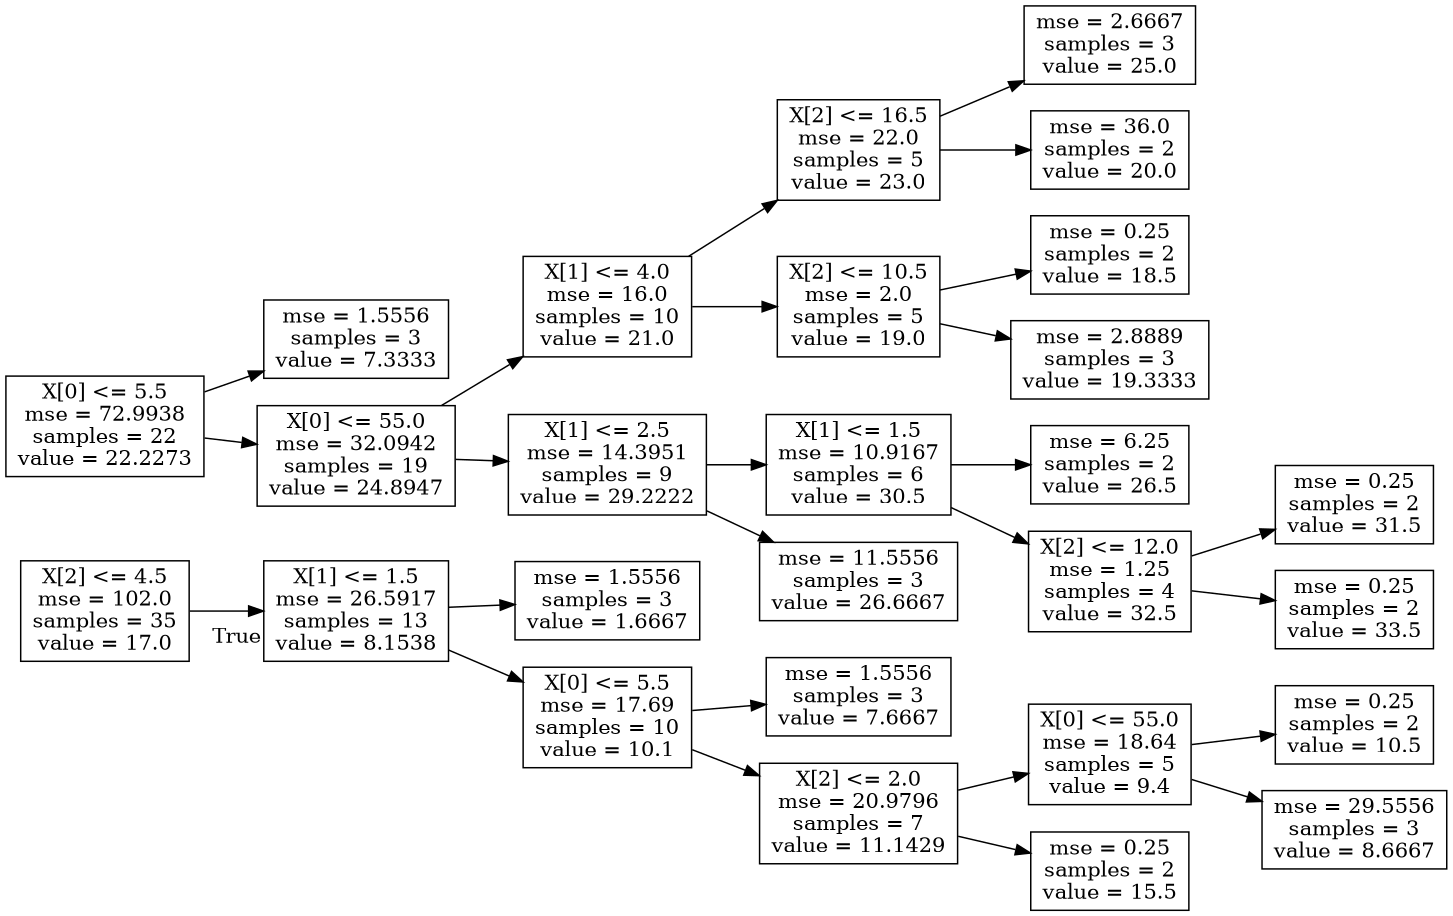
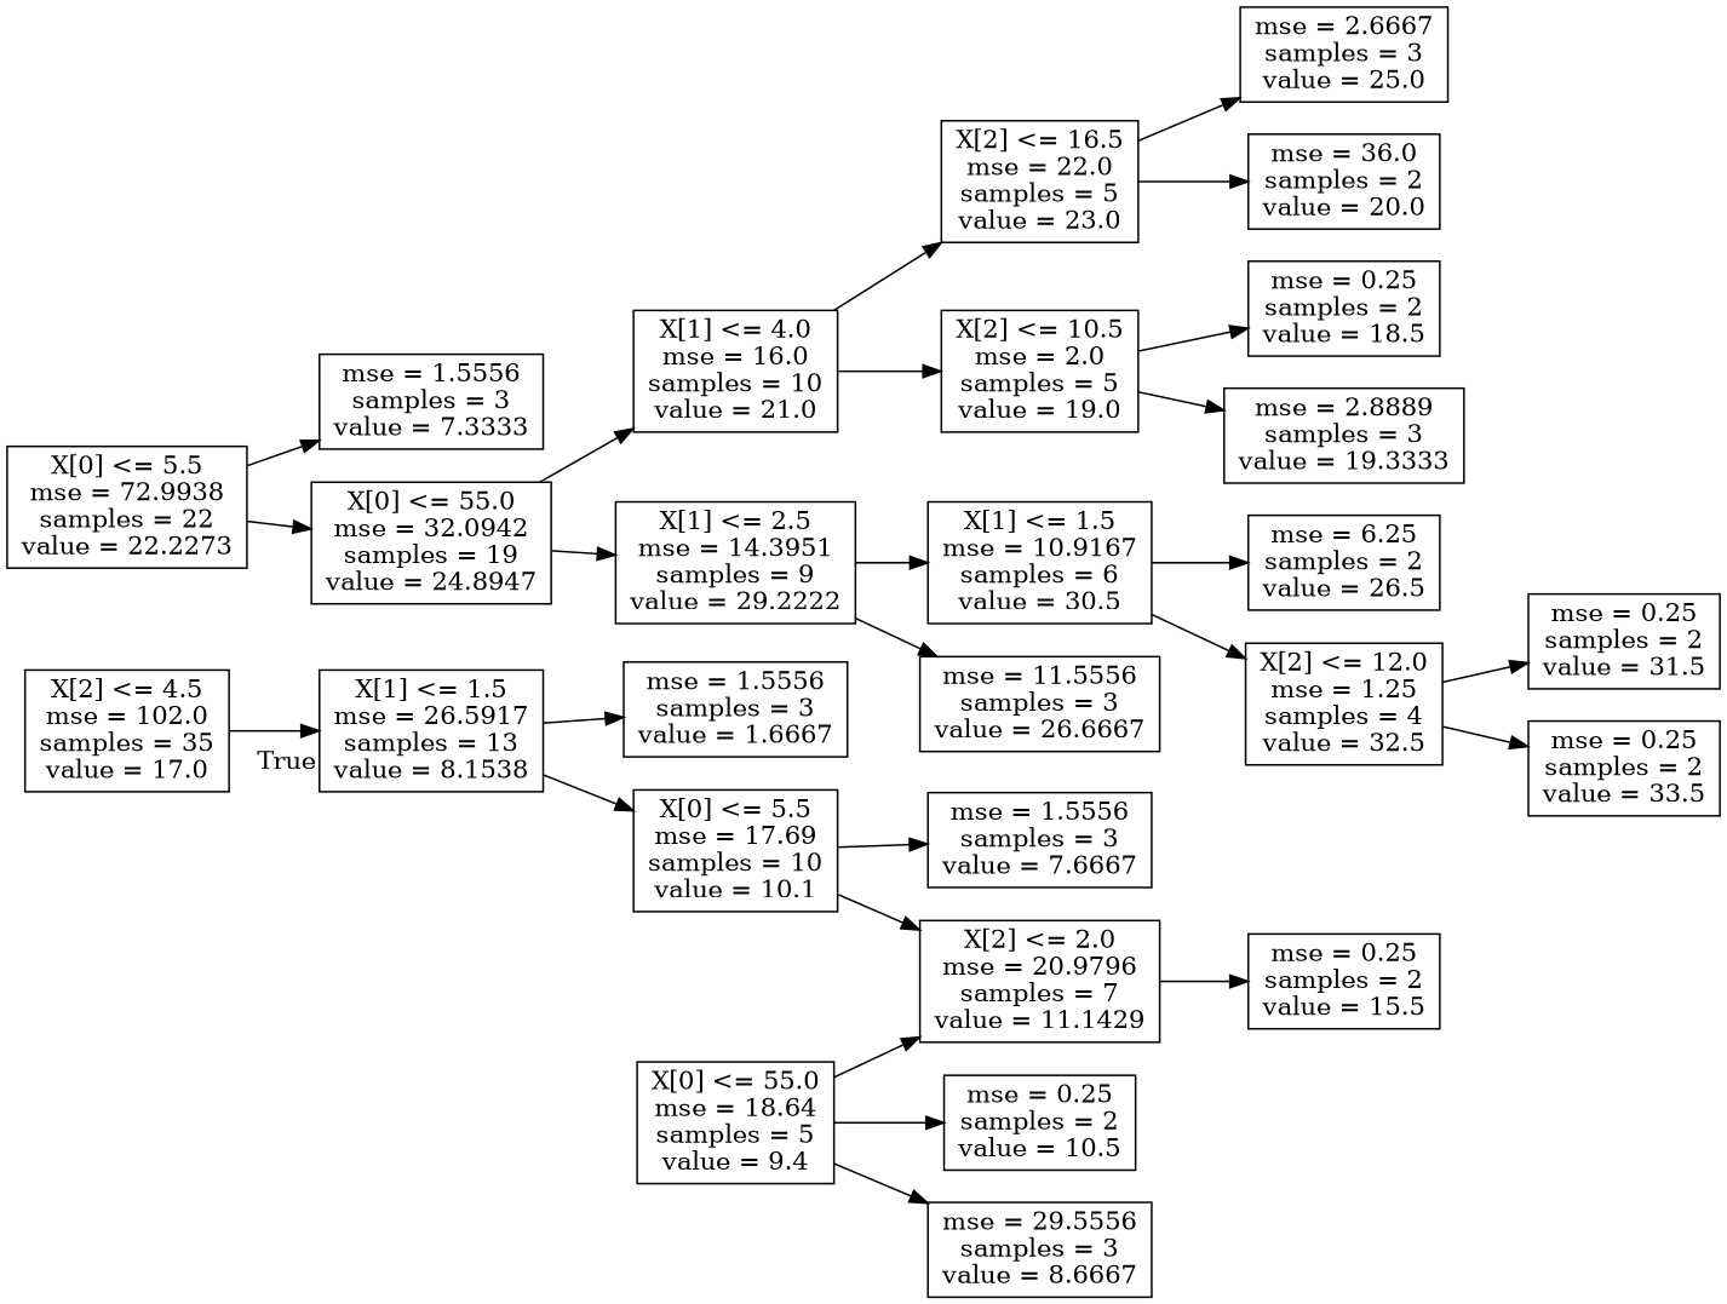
  digraph {
    rankdir=LR
    node [shape=box]
    n1 [label="X[2] <= 4.5\nmse = 102.0\nsamples = 35\nvalue = 17.0"]
    n2 [label="X[1] <= 1.5\nmse = 26.5917\nsamples = 13\nvalue = 8.1538"]
    n3 [label="mse = 1.5556\nsamples = 3\nvalue = 1.6667"]
    n4 [label="X[0] <= 5.5\nmse = 17.69\nsamples = 10\nvalue = 10.1"]
    n5 [label="X[0] <= 5.5\nmse = 72.9938\nsamples = 22\nvalue = 22.2273"]
    n6 [label="mse = 1.5556\nsamples = 3\nvalue = 7.3333"]
    n7 [label="X[0] <= 55.0\nmse = 32.0942\nsamples = 19\nvalue = 24.8947"]
    n8 [label="mse = 1.5556\nsamples = 3\nvalue = 7.6667"]
    n9 [label="X[2] <= 2.0\nmse = 20.9796\nsamples = 7\nvalue = 11.1429"]
    n10 [label="X[0] <= 55.0\nmse = 18.64\nsamples = 5\nvalue = 9.4"]
    n11 [label="mse = 0.25\nsamples = 2\nvalue = 15.5"]
    n12 [label="mse = 0.25\nsamples = 2\nvalue = 10.5"]
    n13 [label="mse = 29.5556\nsamples = 3\nvalue = 8.6667"]
    n14 [label="X[1] <= 4.0\nmse = 16.0\nsamples = 10\nvalue = 21.0"]
    n15 [label="X[1] <= 2.5\nmse = 14.3951\nsamples = 9\nvalue = 29.2222"]
    n16 [label="X[2] <= 16.5\nmse = 22.0\nsamples = 5\nvalue = 23.0"]
    n17 [label="X[2] <= 10.5\nmse = 2.0\nsamples = 5\nvalue = 19.0"]
    n18 [label="X[1] <= 1.5\nmse = 10.9167\nsamples = 6\nvalue = 30.5"]
    n19 [label="mse = 11.5556\nsamples = 3\nvalue = 26.6667"]
    n20 [label="mse = 2.6667\nsamples = 3\nvalue = 25.0"]
    n21 [label="mse = 36.0\nsamples = 2\nvalue = 20.0"]
    n22 [label="mse = 0.25\nsamples = 2\nvalue = 18.5"]
    n23 [label="mse = 2.8889\nsamples = 3\nvalue = 19.3333"]
    n24 [label="mse = 6.25\nsamples = 2\nvalue = 26.5"]
    n25 [label="X[2] <= 12.0\nmse = 1.25\nsamples = 4\nvalue = 32.5"]
    n26 [label="mse = 0.25\nsamples = 2\nvalue = 31.5"]
    n27 [label="mse = 0.25\nsamples = 2\nvalue = 33.5"]
    n1 -> n2 [headlabel=True labelangle=45 labeldistance=2.5]
    n2 -> n3
    n2 -> n4
    n4 -> n8
    n4 -> n9
    n5 -> n6
    n5 -> n7
    n7 -> n14
    n7 -> n15
-   n9 -> n10
+   n10 -> n9
    n9 -> n11
    n10 -> n12
    n10 -> n13
    n14 -> n16
    n14 -> n17
    n15 -> n18
    n15 -> n19
    n16 -> n20
    n16 -> n21
    n17 -> n22
    n17 -> n23
    n18 -> n24
    n18 -> n25
    n25 -> n26
    n25 -> n27
  }
